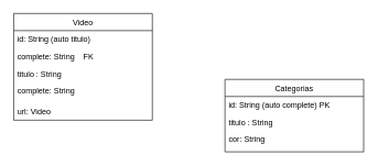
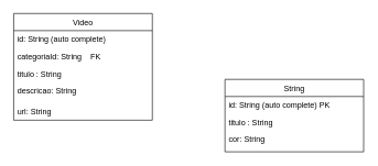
  <mxCell id="0" />
  <mxCell id="1" parent="0" />
  <mxCell id="2" value="Video" style="swimlane;fontStyle=0;childLayout=stackLayout;horizontal=1;startSize=26;fillColor=none;horizontalStack=0;resizeParent=1;resizeParentMax=0;resizeLast=0;collapsible=1;marginBottom=0;" parent="1" vertex="1"><mxGeometry x="20" y="20" width="210" height="162" as="geometry"><mxRectangle x="70" y="20" width="70" height="30" as="alternateBounds" /></mxGeometry></mxCell>
- <mxCell id="3" value="id: String (auto titulo)&#10;" style="text;strokeColor=none;fillColor=none;align=left;verticalAlign=top;spacingLeft=4;spacingRight=4;overflow=hidden;rotatable=0;points=[[0,0.5],[1,0.5]];portConstraint=eastwest;" parent="2" vertex="1"><mxGeometry y="26" width="210" height="26" as="geometry" /></mxCell>
- <mxCell id="4" value="complete: String    FK&#10; " style="text;strokeColor=none;fillColor=none;align=left;verticalAlign=top;spacingLeft=4;spacingRight=4;overflow=hidden;rotatable=0;points=[[0,0.5],[1,0.5]];portConstraint=eastwest;" vertex="1" parent="2"><mxGeometry y="52" width="210" height="26" as="geometry" /></mxCell>
+ <mxCell id="3" value="id: String (auto complete)&#10;" style="text;strokeColor=none;fillColor=none;align=left;verticalAlign=top;spacingLeft=4;spacingRight=4;overflow=hidden;rotatable=0;points=[[0,0.5],[1,0.5]];portConstraint=eastwest;" parent="2" vertex="1"><mxGeometry y="26" width="210" height="26" as="geometry" /></mxCell>
+ <mxCell id="4" value="categoriaId: String    FK&#10; " style="text;strokeColor=none;fillColor=none;align=left;verticalAlign=top;spacingLeft=4;spacingRight=4;overflow=hidden;rotatable=0;points=[[0,0.5],[1,0.5]];portConstraint=eastwest;" vertex="1" parent="2"><mxGeometry y="52" width="210" height="26" as="geometry" /></mxCell>
  <mxCell id="5" value="titulo : String&#10;" style="text;strokeColor=none;fillColor=none;align=left;verticalAlign=top;spacingLeft=4;spacingRight=4;overflow=hidden;rotatable=0;points=[[0,0.5],[1,0.5]];portConstraint=eastwest;" parent="2" vertex="1"><mxGeometry y="78" width="210" height="26" as="geometry" /></mxCell>
- <mxCell id="6" value="complete: String&#10;" style="text;strokeColor=none;fillColor=none;align=left;verticalAlign=top;spacingLeft=4;spacingRight=4;overflow=hidden;rotatable=0;points=[[0,0.5],[1,0.5]];portConstraint=eastwest;" parent="2" vertex="1"><mxGeometry y="104" width="210" height="32" as="geometry" /></mxCell>
- <mxCell id="7" value="url: Video&#10;" style="text;strokeColor=none;fillColor=none;align=left;verticalAlign=top;spacingLeft=4;spacingRight=4;overflow=hidden;rotatable=0;points=[[0,0.5],[1,0.5]];portConstraint=eastwest;" parent="2" vertex="1"><mxGeometry y="136" width="210" height="26" as="geometry" /></mxCell>
- <mxCell id="8" value="Categorias" style="swimlane;fontStyle=0;childLayout=stackLayout;horizontal=1;startSize=26;fillColor=none;horizontalStack=0;resizeParent=1;resizeParentMax=0;resizeLast=0;collapsible=1;marginBottom=0;" vertex="1" parent="1"><mxGeometry x="340" y="120" width="210" height="110" as="geometry"><mxRectangle x="70" y="20" width="70" height="30" as="alternateBounds" /></mxGeometry></mxCell>
+ <mxCell id="6" value="descricao: String&#10;" style="text;strokeColor=none;fillColor=none;align=left;verticalAlign=top;spacingLeft=4;spacingRight=4;overflow=hidden;rotatable=0;points=[[0,0.5],[1,0.5]];portConstraint=eastwest;" parent="2" vertex="1"><mxGeometry y="104" width="210" height="32" as="geometry" /></mxCell>
+ <mxCell id="7" value="url: String&#10;" style="text;strokeColor=none;fillColor=none;align=left;verticalAlign=top;spacingLeft=4;spacingRight=4;overflow=hidden;rotatable=0;points=[[0,0.5],[1,0.5]];portConstraint=eastwest;" parent="2" vertex="1"><mxGeometry y="136" width="210" height="26" as="geometry" /></mxCell>
+ <mxCell id="8" value="String" style="swimlane;fontStyle=0;childLayout=stackLayout;horizontal=1;startSize=26;fillColor=none;horizontalStack=0;resizeParent=1;resizeParentMax=0;resizeLast=0;collapsible=1;marginBottom=0;" vertex="1" parent="1"><mxGeometry x="340" y="120" width="210" height="110" as="geometry"><mxRectangle x="70" y="20" width="70" height="30" as="alternateBounds" /></mxGeometry></mxCell>
  <mxCell id="9" value="id: String (auto complete) PK&#10;" style="text;strokeColor=none;fillColor=none;align=left;verticalAlign=top;spacingLeft=4;spacingRight=4;overflow=hidden;rotatable=0;points=[[0,0.5],[1,0.5]];portConstraint=eastwest;" vertex="1" parent="8"><mxGeometry y="26" width="210" height="26" as="geometry" /></mxCell>
  <mxCell id="10" value="titulo : String&#10;" style="text;strokeColor=none;fillColor=none;align=left;verticalAlign=top;spacingLeft=4;spacingRight=4;overflow=hidden;rotatable=0;points=[[0,0.5],[1,0.5]];portConstraint=eastwest;" vertex="1" parent="8"><mxGeometry y="52" width="210" height="26" as="geometry" /></mxCell>
  <mxCell id="11" value="cor: String&#10;" style="text;strokeColor=none;fillColor=none;align=left;verticalAlign=top;spacingLeft=4;spacingRight=4;overflow=hidden;rotatable=0;points=[[0,0.5],[1,0.5]];portConstraint=eastwest;" vertex="1" parent="8"><mxGeometry y="78" width="210" height="32" as="geometry" /></mxCell>
